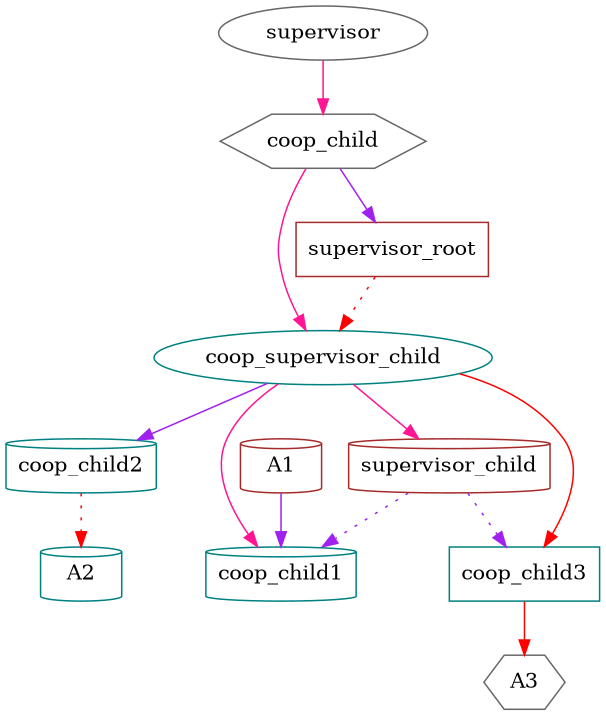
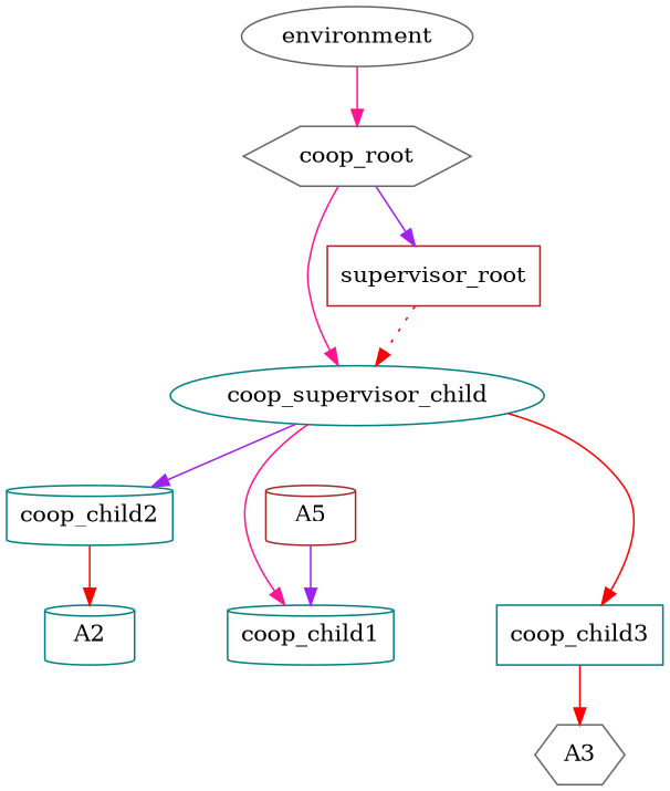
  digraph {
    node [color=teal shape=cylinder]
    edge [color=purple]
-   environment [color=gray40 shape=ellipse label=supervisor]
-   coop_root [color=gray40 shape=hexagon label=coop_child]
+   environment [color=gray40 shape=ellipse]
+   coop_root [color=gray40 shape=hexagon]
    coop_supervisor_child [shape=ellipse]
    supervisor_root [color=brown shape=box]
    coop_child1
    coop_child2
    coop_child3 [shape=box]
-   supervisor_child [color=brown]
    A2
    A3 [color=gray40 shape=hexagon]
-   A1 [color=brown]
+   A1 [color=brown label=A5]
    environment -> coop_root [color=deeppink]
    coop_root -> coop_supervisor_child [color=deeppink]
    coop_root -> supervisor_root
    coop_supervisor_child -> coop_child1 [color=deeppink]
    coop_supervisor_child -> coop_child2
    coop_supervisor_child -> coop_child3 [color=red]
-   coop_supervisor_child -> supervisor_child [color=deeppink]
    supervisor_root -> coop_supervisor_child [color=red style=dotted]
-   coop_child2 -> A2 [color=red style=dotted]
+   coop_child2 -> A2 [color=red]
    coop_child3 -> A3 [color=red]
-   supervisor_child -> coop_child1 [style=dotted]
-   supervisor_child -> coop_child3 [style=dotted]
    A1 -> coop_child1
  }
